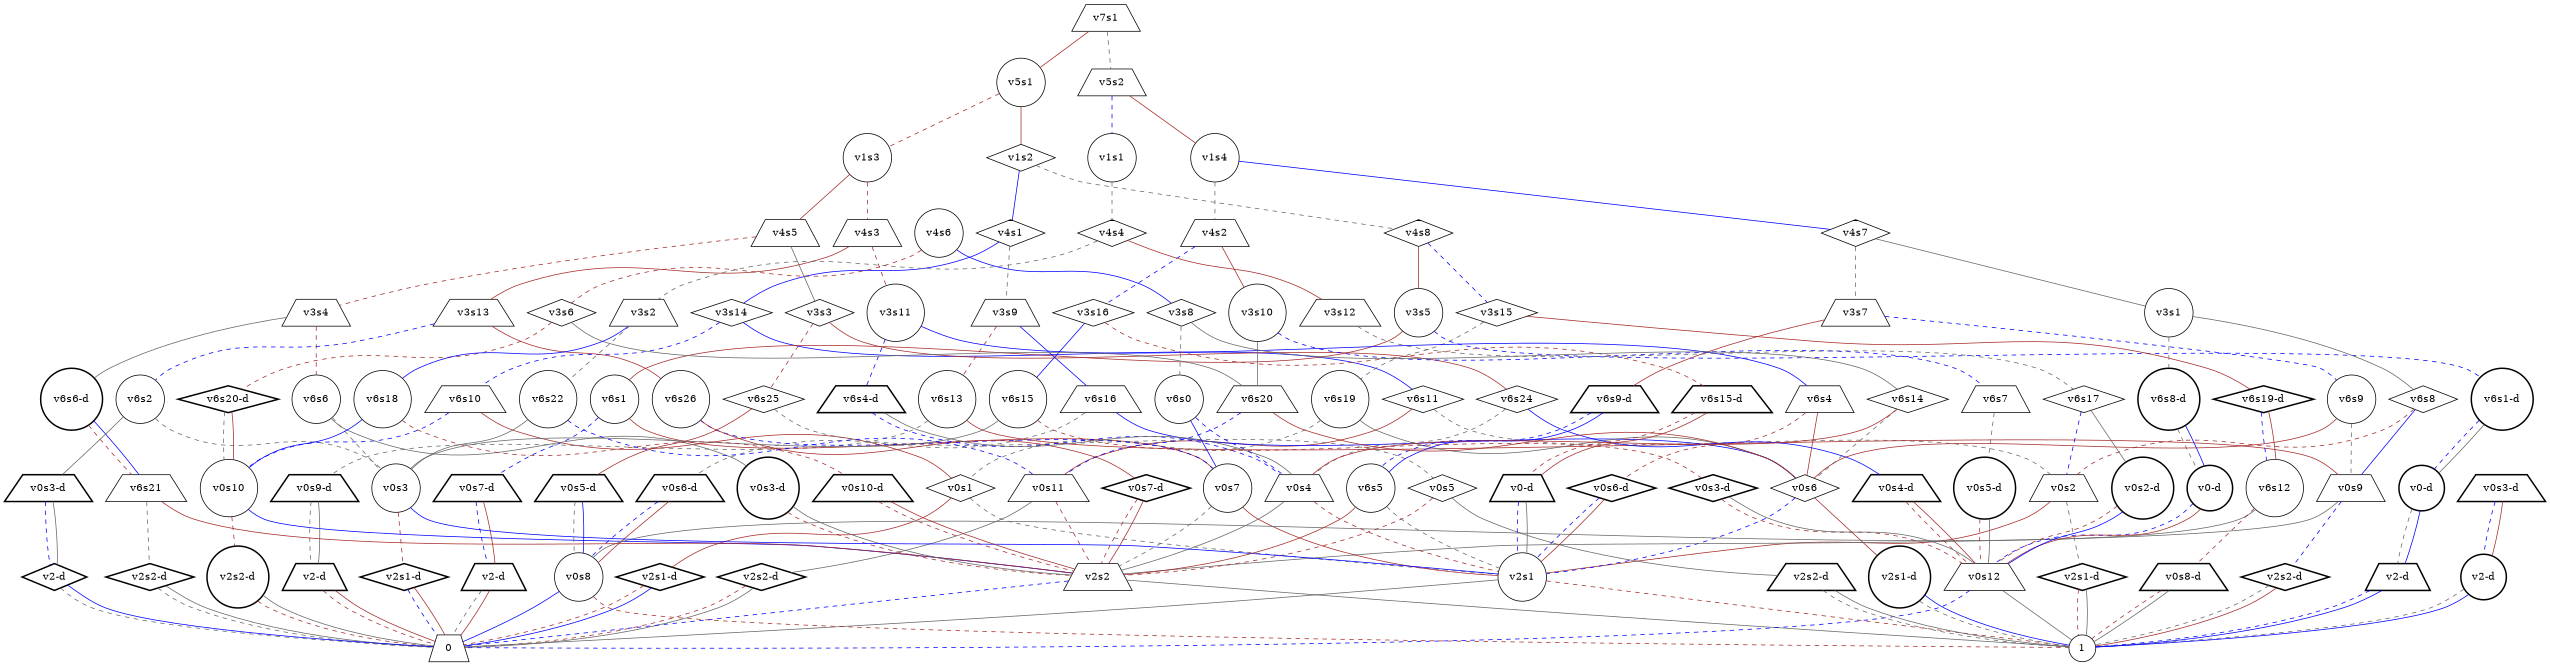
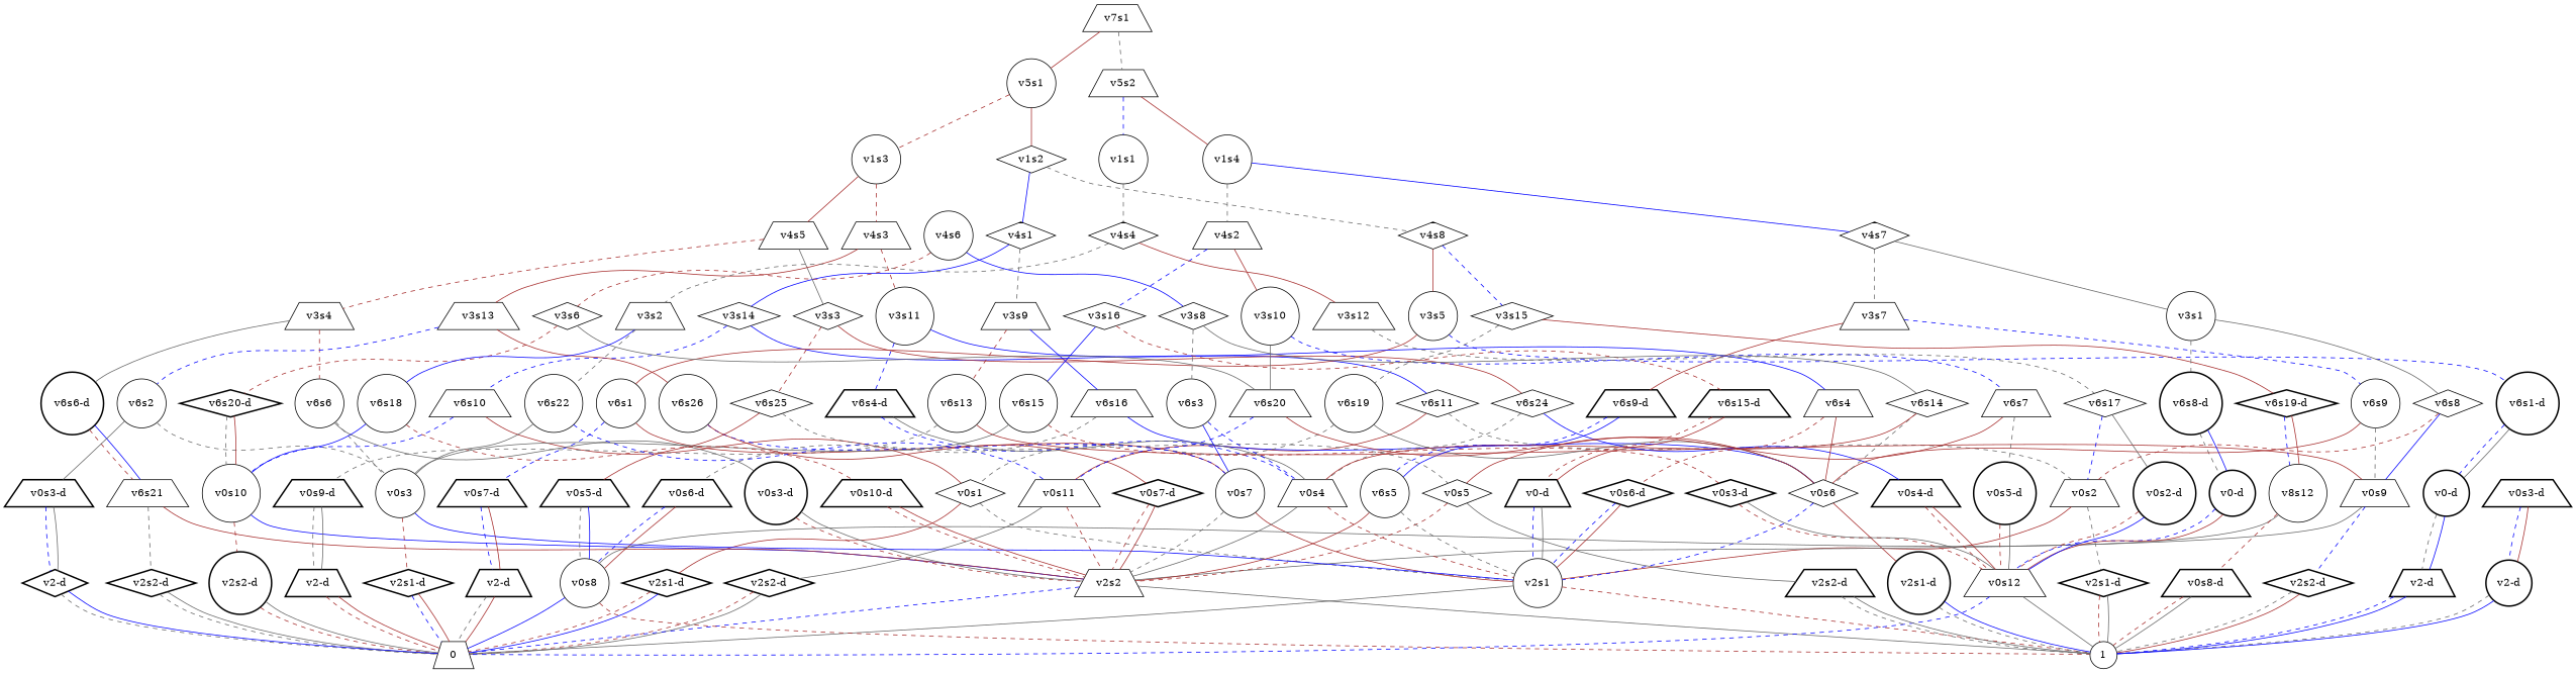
  graph {
    node [shape=trapezium]
    edge [color=brown style=dashed]
    n1 [label=v7s1]
    n2 [label=v5s1 shape=circle]
    n3 [label=v5s2]
    n4 [label=v1s2 shape=diamond]
    n5 [label=v1s3 shape=circle]
    n6 [label=v1s4 shape=circle]
    n7 [label=v1s1 shape=circle]
    n8 [label=v4s1 shape=diamond]
    n9 [label=v4s8 shape=diamond]
    n10 [label=v4s5]
    n11 [label=v4s3]
    n12 [label=v4s7 shape=diamond]
    n13 [label=v4s2]
    n14 [label=v4s4 shape=diamond]
    n15 [label=v3s14 shape=diamond]
    n16 [label=v3s9]
    n17 [label=v3s5 shape=circle]
    n18 [label=v3s15 shape=diamond]
    n19 [label=v3s3 shape=diamond]
    n20 [label=v3s4]
    n21 [label=v3s13]
    n22 [label=v3s11 shape=circle]
    n23 [label=v6s11 shape=diamond]
    n24 [label=v6s10]
    n25 [label=v6s16]
    n26 [label=v6s13 shape=circle]
    n27 [label=v6s1 shape=circle]
    n28 [label="v6s1-d" shape=circle style=bold]
    n29 [label="v6s19-d" shape=diamond style=bold]
    n30 [label=v6s19 shape=circle]
    n31 [label=v0s11]
    n32 [label=v0s2]
    n33 [label=v0s1 shape=diamond]
    n34 [label=v0s10 shape=circle]
    n35 [label=v0s6 shape=diamond]
    n36 [label="v0s6-d" style=bold]
    n37 [label=v0s9]
    n38 [label="v0s9-d" style=bold]
    n39 [label="v2s2-d" shape=diamond style=bold]
    n40 [label=v2s2]
    n41 [label=v2s1 shape=circle]
    n42 [label="v2s1-d" shape=diamond style=bold]
    n43 [label="v2s1-d" shape=diamond style=bold]
    n44 [label="v2s2-d" shape=circle style=bold]
    n45 [label=0]
    n46 [label=1 shape=circle]
    n47 [label="v2s1-d" shape=circle style=bold]
    n48 [label=v0s8 shape=circle]
    n49 [label="v2s2-d" shape=diamond style=bold]
    n50 [label="v2-d" style=bold]
    n51 [label=v0s7 shape=circle]
    n52 [label="v0s7-d" style=bold]
    n53 [label="v0-d" shape=circle style=bold]
-   n54 [label=v6s12 shape=circle]
+   n54 [label=v8s12 shape=circle]
    n55 [label="v2-d" style=bold]
    n56 [label="v2-d" style=bold]
    n57 [label="v0s8-d" style=bold]
    n58 [label=v6s24 shape=diamond]
    n59 [label=v6s25 shape=diamond]
    n60 [label="v6s6-d" shape=circle style=bold]
    n61 [label=v6s6 shape=circle]
    n62 [label=v6s26 shape=circle]
    n63 [label=v6s2 shape=circle]
    n64 [label=v6s4]
    n65 [label="v6s4-d" style=bold]
    n66 [label="v0s4-d" style=bold]
    n67 [label=v0s4]
    n68 [label="v0s5-d" style=bold]
    n69 [label=v0s5 shape=diamond]
    n70 [label=v6s21]
    n71 [label="v0s3-d" shape=circle style=bold]
    n72 [label=v0s3 shape=circle]
    n73 [label=v0s12]
    n74 [label="v2s2-d" style=bold]
    n75 [label="v2s2-d" shape=diamond style=bold]
    n76 [label="v2s1-d" shape=diamond style=bold]
    n77 [label="v0s7-d" shape=diamond style=bold]
    n78 [label="v0s3-d" style=bold]
    n79 [label="v0s6-d" shape=diamond style=bold]
    n80 [label="v2-d" shape=diamond style=bold]
    n81 [label=v3s1 shape=circle]
    n82 [label=v3s7]
    n83 [label=v3s10 shape=circle]
    n84 [label=v3s16 shape=diamond]
    n85 [label=v4s6 shape=circle]
    n86 [label=v3s8 shape=diamond]
    n87 [label=v3s6 shape=diamond]
    n88 [label=v3s12]
    n89 [label=v3s2]
    n90 [label=v6s8 shape=diamond]
    n91 [label="v6s8-d" shape=circle style=bold]
    n92 [label="v6s9-d" style=bold]
    n93 [label=v6s9 shape=circle]
    n94 [label=v6s20]
    n95 [label=v6s7]
    n96 [label=v6s15 shape=circle]
    n97 [label="v6s15-d" style=bold]
    n98 [label="v0-d" shape=circle style=bold]
    n99 [label=v6s5 shape=circle]
    n100 [label="v0s5-d" shape=circle style=bold]
    n101 [label="v0s3-d" shape=diamond style=bold]
    n102 [label="v0-d" style=bold]
    n103 [label=v6s14 shape=diamond]
-   n104 [label=v6s0 shape=circle]
+   n104 [label=v6s3 shape=circle]
    n105 [label="v6s20-d" shape=diamond style=bold]
    n106 [label=v6s17 shape=diamond]
    n107 [label=v6s18 shape=circle]
    n108 [label=v6s22 shape=circle]
    n109 [label="v0s2-d" shape=circle style=bold]
    n110 [label="v0s10-d" style=bold]
    n111 [label="v0s3-d" style=bold]
    n112 [label="v2-d" shape=circle style=bold]
    n1 -- n2 [style=solid]
    n1 -- n3 [color=gray40]
    n2 -- n4 [style=solid]
    n2 -- n5
    n3 -- n6 [style=solid]
    n3 -- n7 [color=blue]
    n4 -- n8 [color=blue style=solid]
    n4 -- n9 [color=gray40]
    n5 -- n10 [style=solid]
    n5 -- n11
    n6 -- n12 [color=blue style=solid]
    n6 -- n13 [color=gray40]
    n7 -- n14 [color=gray40]
    n8 -- n15 [color=blue style=solid]
    n8 -- n16 [color=gray40]
    n9 -- n17 [style=solid]
    n9 -- n18 [color=blue]
    n10 -- n19 [color=gray40 style=solid]
    n10 -- n20
    n11 -- n21 [style=solid]
    n11 -- n22
    n12 -- n81 [color=gray40 style=solid]
    n12 -- n82 [color=gray40]
    n13 -- n83 [style=solid]
    n13 -- n84 [color=blue]
    n14 -- n88 [style=solid]
    n14 -- n89 [color=gray40]
    n15 -- n23 [color=blue style=solid]
    n15 -- n24 [color=blue]
    n16 -- n25 [color=blue style=solid]
    n16 -- n26
    n17 -- n27 [style=solid]
    n17 -- n28 [color=blue]
    n18 -- n29 [style=solid]
    n18 -- n30 [color=gray40]
    n19 -- n58 [style=solid]
    n19 -- n59
    n20 -- n60 [color=gray40 style=solid]
    n20 -- n61
    n21 -- n62 [style=solid]
    n21 -- n63 [color=blue]
    n22 -- n64 [color=blue style=solid]
    n22 -- n65 [color=blue]
    n23 -- n31 [style=solid]
    n23 -- n32 [color=gray40]
    n24 -- n33 [style=solid]
    n24 -- n34 [color=blue]
    n25 -- n35 [color=blue style=solid]
    n25 -- n36 [color=gray40]
    n26 -- n37 [style=solid]
    n26 -- n38 [color=gray40]
    n27 -- n51 [style=solid]
    n27 -- n52 [color=blue]
    n28 -- n53 [color=blue]
    n28 -- n53 [color=gray40 style=solid]
    n29 -- n54 [color=blue]
    n29 -- n54 [style=solid]
    n30 -- n33 [color=gray40]
    n30 -- n35 [color=gray40 style=solid]
    n31 -- n39 [color=gray40 style=solid]
    n31 -- n40
    n32 -- n41 [style=solid]
    n32 -- n42 [color=gray40]
    n33 -- n41 [color=gray40]
    n33 -- n43 [style=solid]
    n34 -- n40 [color=blue style=solid]
    n34 -- n44
    n35 -- n41 [color=blue]
    n35 -- n47 [style=solid]
    n36 -- n48 [color=blue]
    n36 -- n48 [style=solid]
    n37 -- n40 [color=gray40 style=solid]
    n37 -- n49 [color=blue]
    n38 -- n50 [color=gray40]
    n38 -- n50 [color=gray40 style=solid]
    n39 -- n45
    n39 -- n45 [color=gray40 style=solid]
    n40 -- n45 [color=blue]
    n40 -- n46 [color=gray40 style=solid]
    n41 -- n45 [color=gray40 style=solid]
    n41 -- n46
    n42 -- n46
    n42 -- n46 [color=gray40 style=solid]
    n43 -- n45
    n43 -- n45 [color=blue style=solid]
    n44 -- n45
    n44 -- n45 [color=gray40 style=solid]
    n47 -- n46 [color=gray40]
    n47 -- n46 [color=blue style=solid]
    n48 -- n45 [color=blue style=solid]
    n48 -- n46
    n49 -- n46 [color=gray40]
    n49 -- n46 [style=solid]
    n50 -- n45
    n50 -- n45 [style=solid]
    n51 -- n40 [color=gray40]
    n51 -- n41 [style=solid]
    n52 -- n55 [color=blue]
    n52 -- n55 [style=solid]
    n53 -- n56 [color=gray40]
    n53 -- n56 [color=blue style=solid]
    n54 -- n48 [color=gray40 style=solid]
    n54 -- n57
    n55 -- n45 [color=gray40]
    n55 -- n45 [style=solid]
    n56 -- n46 [color=blue]
    n56 -- n46 [color=blue style=solid]
    n57 -- n46
    n57 -- n46 [color=gray40 style=solid]
    n58 -- n66 [color=blue style=solid]
    n58 -- n67 [color=gray40]
    n59 -- n68 [style=solid]
    n59 -- n69 [color=gray40]
    n60 -- n70
    n60 -- n70 [color=blue style=solid]
    n61 -- n71 [color=gray40 style=solid]
    n61 -- n72 [color=gray40]
    n62 -- n51 [color=blue]
    n62 -- n77 [style=solid]
    n63 -- n72 [color=gray40]
    n63 -- n78 [color=gray40 style=solid]
    n64 -- n35 [style=solid]
    n64 -- n79
    n65 -- n67 [color=blue]
    n65 -- n67 [color=gray40 style=solid]
    n66 -- n73
    n66 -- n73 [style=solid]
    n67 -- n40 [color=gray40 style=solid]
    n67 -- n41
    n68 -- n48 [color=gray40]
    n68 -- n48 [color=blue style=solid]
    n69 -- n40
    n69 -- n74 [color=gray40 style=solid]
    n70 -- n40 [style=solid]
    n70 -- n75 [color=gray40]
    n71 -- n40
    n71 -- n40 [color=gray40 style=solid]
    n72 -- n41 [color=blue style=solid]
    n72 -- n76
    n73 -- n45 [color=blue]
    n73 -- n46 [color=gray40 style=solid]
    n74 -- n46 [color=gray40]
    n74 -- n46 [color=gray40 style=solid]
    n75 -- n45 [color=gray40]
    n75 -- n45 [color=gray40 style=solid]
    n76 -- n45 [color=blue]
    n76 -- n45 [style=solid]
    n77 -- n40
    n77 -- n40 [style=solid]
    n78 -- n80 [color=blue]
    n78 -- n80 [color=gray40 style=solid]
    n79 -- n41 [color=blue]
    n79 -- n41 [style=solid]
    n80 -- n45 [color=gray40]
    n80 -- n45 [color=blue style=solid]
    n81 -- n90 [color=gray40 style=solid]
    n81 -- n91 [color=gray40]
    n82 -- n92 [style=solid]
    n82 -- n93 [color=blue]
    n83 -- n94 [color=gray40 style=solid]
    n83 -- n95 [color=blue]
    n84 -- n96 [color=blue style=solid]
    n84 -- n97
    n85 -- n86 [color=blue style=solid]
    n85 -- n87
    n86 -- n103 [color=gray40 style=solid]
    n86 -- n104 [color=gray40]
    n87 -- n94 [color=gray40 style=solid]
    n87 -- n105
    n88 -- n106 [color=gray40]
    n89 -- n107 [color=blue style=solid]
    n89 -- n108 [color=gray40]
    n90 -- n32
    n90 -- n37 [color=blue style=solid]
    n91 -- n98 [color=gray40]
    n91 -- n98 [color=blue style=solid]
    n92 -- n99 [color=blue]
    n92 -- n99 [color=blue style=solid]
    n93 -- n35 [style=solid]
    n93 -- n37 [color=gray40]
    n94 -- n31 [color=blue]
    n94 -- n35 [style=solid]
+   n95 -- n69 [style=solid]
    n95 -- n100 [color=gray40]
    n96 -- n72 [color=gray40 style=solid]
    n96 -- n101
    n97 -- n102
    n97 -- n102 [style=solid]
    n98 -- n73 [color=blue]
    n98 -- n73 [style=solid]
    n99 -- n40 [style=solid]
    n99 -- n41 [color=gray40]
    n100 -- n73
    n100 -- n73 [color=gray40 style=solid]
    n101 -- n73
    n101 -- n73 [color=gray40 style=solid]
    n102 -- n41 [color=blue]
    n102 -- n41 [color=gray40 style=solid]
    n103 -- n35 [color=gray40]
    n103 -- n67 [style=solid]
    n104 -- n51 [color=blue style=solid]
    n104 -- n67 [color=blue]
    n105 -- n34 [color=gray40]
    n105 -- n34 [style=solid]
    n106 -- n32 [color=blue]
    n106 -- n109 [color=gray40 style=solid]
    n107 -- n34 [color=blue style=solid]
    n107 -- n110
    n108 -- n31 [color=blue]
    n108 -- n72 [color=gray40 style=solid]
    n109 -- n73
    n109 -- n73 [color=blue style=solid]
    n110 -- n40
    n110 -- n40 [style=solid]
    n111 -- n112 [color=blue]
    n111 -- n112 [style=solid]
    n112 -- n46 [color=gray40]
    n112 -- n46 [color=blue style=solid]
  }
